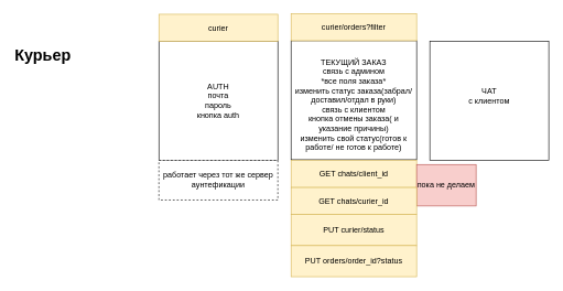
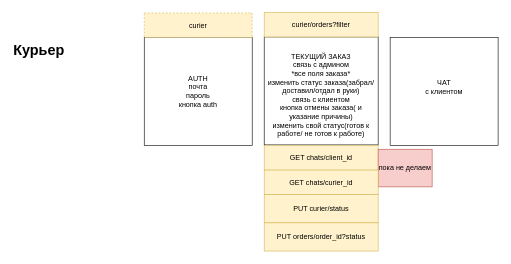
  <mxCell id="0" />
  <mxCell id="1" parent="0" />
  <mxCell id="2" value="&lt;h1 style=&quot;margin-top: 0px;&quot;&gt;Курьер&lt;/h1&gt;" style="text;html=1;whiteSpace=wrap;overflow=hidden;rounded=0;" parent="1" vertex="1"><mxGeometry x="20" y="62" width="180" height="120" as="geometry" /></mxCell>
  <mxCell id="3" value="&lt;div&gt;&lt;br&gt;&lt;/div&gt;ТЕКУЩИЙ ЗАКАЗ&lt;div&gt;связь с админом&lt;br&gt;&lt;div&gt;*все поля заказа*&lt;/div&gt;&lt;div&gt;изменить статус заказа(забрал/доставил/отдал в руки)&lt;/div&gt;&lt;div&gt;связь с клиентом&lt;/div&gt;&lt;div&gt;кнопка отмены заказа( и указание причины)&lt;/div&gt;&lt;div&gt;изменить свой статус(готов к работе/ не готов к работе)&lt;/div&gt;&lt;/div&gt;" style="rounded=0;whiteSpace=wrap;html=1;" parent="1" vertex="1"><mxGeometry x="440" y="61" width="190" height="180" as="geometry" /></mxCell>
  <mxCell id="4" value="ЧАТ&lt;div&gt;с клиентом&lt;/div&gt;&lt;div&gt;&lt;br&gt;&lt;/div&gt;" style="rounded=0;whiteSpace=wrap;html=1;" parent="1" vertex="1"><mxGeometry x="650" y="62" width="180" height="180" as="geometry" /></mxCell>
  <mxCell id="5" value="AUTH&lt;div&gt;почта&lt;/div&gt;&lt;div&gt;пароль&lt;/div&gt;&lt;div&gt;кнопка auth&lt;br&gt;&lt;/div&gt;" style="rounded=0;whiteSpace=wrap;html=1;" parent="1" vertex="1"><mxGeometry x="240" y="62" width="180" height="180" as="geometry" /></mxCell>
- <mxCell id="6" value="работает через тот же сервер аунтефикации" style="rounded=0;whiteSpace=wrap;html=1;dashed=1;" parent="1" vertex="1"><mxGeometry x="240" y="242" width="180" height="60" as="geometry" /></mxCell>
- <mxCell id="7" value="curier" style="rounded=0;whiteSpace=wrap;html=1;fillColor=#fff2cc;strokeColor=#d6b656;" parent="1" vertex="1"><mxGeometry x="240" y="21" width="180" height="41" as="geometry" /></mxCell>
+ <mxCell id="7" value="curier" style="rounded=0;whiteSpace=wrap;html=1;fillColor=#fff2cc;strokeColor=#d6b656;dashed=1;" parent="1" vertex="1"><mxGeometry x="240" y="21" width="180" height="41" as="geometry" /></mxCell>
  <mxCell id="8" value="curier/orders?filter" style="rounded=0;whiteSpace=wrap;html=1;fillColor=#fff2cc;strokeColor=#d6b656;" parent="1" vertex="1"><mxGeometry x="440" y="20" width="190" height="41" as="geometry" /></mxCell>
  <mxCell id="9" value="GET chats/client_id" style="rounded=0;whiteSpace=wrap;html=1;fillColor=#fff2cc;strokeColor=#d6b656;" parent="1" vertex="1"><mxGeometry x="440" y="242" width="190" height="41" as="geometry" /></mxCell>
  <mxCell id="10" value="пока не делаем" style="rounded=0;whiteSpace=wrap;html=1;fillColor=#f8cecc;strokeColor=#b85450;" parent="1" vertex="1"><mxGeometry y="248.25" width="90" height="62.75" as="geometry" x="630" /></mxCell>
  <mxCell id="11" value="GET chats/curier_id" style="rounded=0;whiteSpace=wrap;html=1;fillColor=#fff2cc;strokeColor=#d6b656;" parent="1" vertex="1"><mxGeometry x="440" y="283" width="190" height="41" as="geometry" /></mxCell>
  <mxCell id="12" value="PUT curier/status" style="rounded=0;whiteSpace=wrap;html=1;fillColor=#fff2cc;strokeColor=#d6b656;" parent="1" vertex="1"><mxGeometry x="440" y="324" width="190" height="47" as="geometry" /></mxCell>
  <mxCell id="13" value="PUT orders/order_id?status" style="rounded=0;whiteSpace=wrap;html=1;fillColor=#fff2cc;strokeColor=#d6b656;" parent="1" vertex="1"><mxGeometry x="440" y="371" width="190" height="47" as="geometry" /></mxCell>
